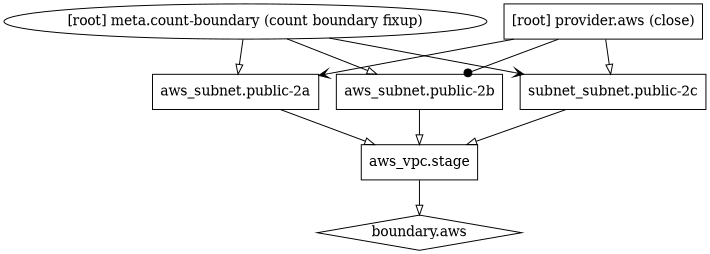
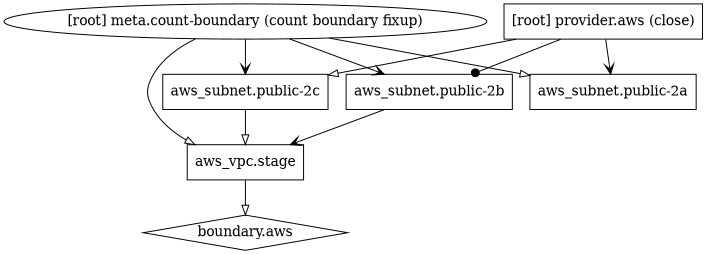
  digraph {
    compound=true
    newrank=true
    node [shape=box]
    edge [arrowhead=onormal]
    n1 [label="aws_subnet.public-2a"]
    n2 [label="aws_vpc.stage"]
    n3 [label="boundary.aws" shape=diamond]
    n4 [label="aws_subnet.public-2b"]
-   n5 [label="subnet_subnet.public-2c"]
+   n5 [label="aws_subnet.public-2c"]
    "[root] meta.count-boundary (count boundary fixup)" [shape=""]
    "[root] provider.aws (close)"
-   n1 -> n2
+   "[root] meta.count-boundary (count boundary fixup)" -> n2
    n2 -> n3
-   n4 -> n2
+   n4 -> n2 [arrowhead=vee]
    n5 -> n2
    "[root] meta.count-boundary (count boundary fixup)" -> n1
-   "[root] meta.count-boundary (count boundary fixup)" -> n4
+   "[root] meta.count-boundary (count boundary fixup)" -> n4 [arrowhead=vee]
    "[root] meta.count-boundary (count boundary fixup)" -> n5 [arrowhead=vee]
    "[root] provider.aws (close)" -> n1 [arrowhead=vee]
    "[root] provider.aws (close)" -> n4 [arrowhead=dot]
    "[root] provider.aws (close)" -> n5
  }
